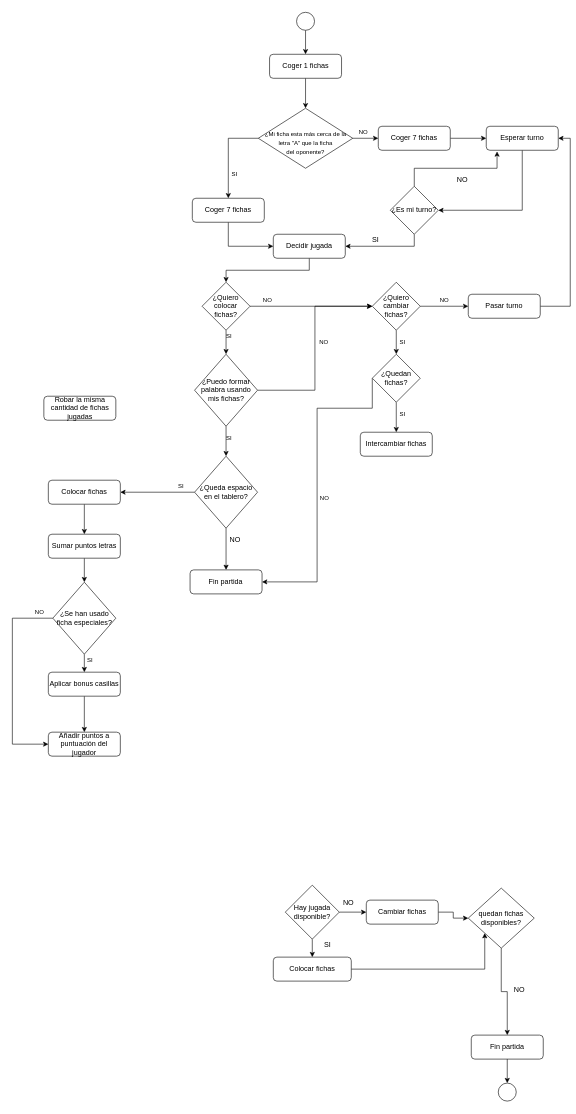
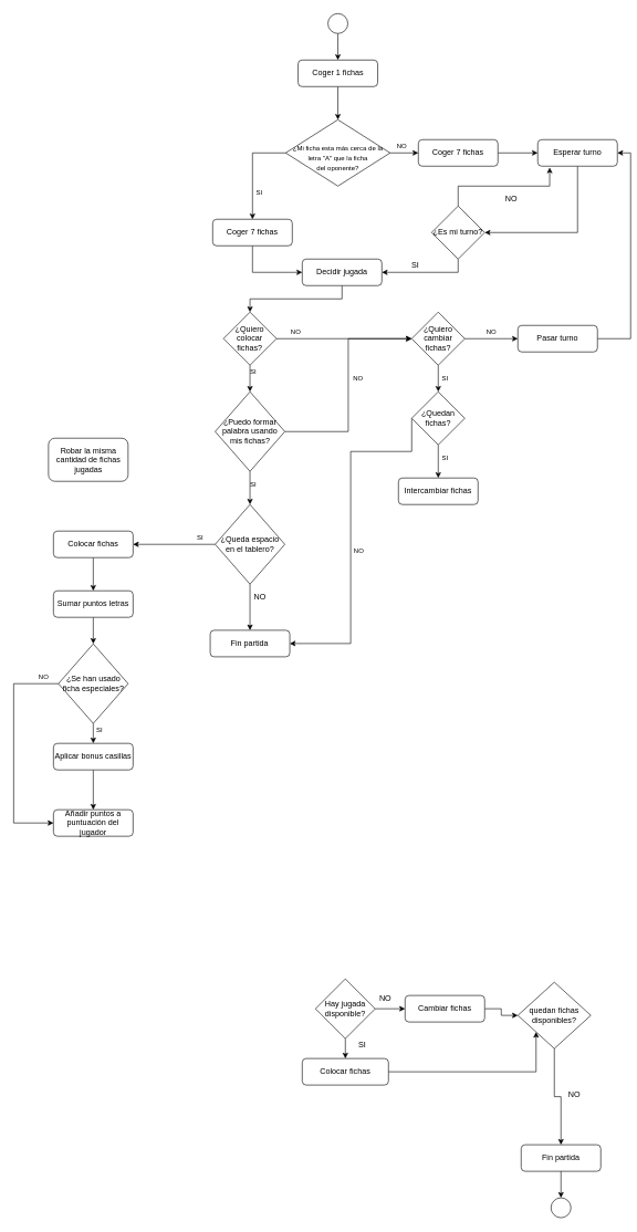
  <mxCell id="0" />
  <mxCell id="1" parent="0" />
  <mxCell id="2" style="edgeStyle=orthogonalEdgeStyle;rounded=0;orthogonalLoop=1;jettySize=auto;html=1;exitX=0.5;exitY=1;exitDx=0;exitDy=0;entryX=0.5;entryY=0;entryDx=0;entryDy=0;fontSize=10;" edge="1" parent="1" source="3" target="32"><mxGeometry relative="1" as="geometry" /></mxCell>
  <mxCell id="3" value="Coger 1 fichas" style="rounded=1;whiteSpace=wrap;html=1;fontSize=12;glass=0;strokeWidth=1;shadow=0;" parent="1" vertex="1"><mxGeometry x="448.75" y="90" width="120" height="40" as="geometry" /></mxCell>
  <mxCell id="4" style="edgeStyle=orthogonalEdgeStyle;rounded=0;orthogonalLoop=1;jettySize=auto;html=1;exitX=0.5;exitY=1;exitDx=0;exitDy=0;entryX=0.5;entryY=0;entryDx=0;entryDy=0;" parent="1" source="5" target="3" edge="1"><mxGeometry relative="1" as="geometry" /></mxCell>
  <mxCell id="5" value="" style="ellipse;whiteSpace=wrap;html=1;aspect=fixed;" parent="1" vertex="1"><mxGeometry x="493.75" y="20" width="30" height="30" as="geometry" /></mxCell>
  <mxCell id="6" style="edgeStyle=orthogonalEdgeStyle;rounded=0;orthogonalLoop=1;jettySize=auto;html=1;exitX=0.5;exitY=0;exitDx=0;exitDy=0;entryX=0.15;entryY=1.05;entryDx=0;entryDy=0;entryPerimeter=0;fontSize=10;" edge="1" parent="1" source="8" target="10"><mxGeometry relative="1" as="geometry" /></mxCell>
  <mxCell id="7" style="edgeStyle=orthogonalEdgeStyle;rounded=0;orthogonalLoop=1;jettySize=auto;html=1;exitX=0.5;exitY=1;exitDx=0;exitDy=0;fontSize=10;" edge="1" parent="1" source="8" target="13"><mxGeometry relative="1" as="geometry" /></mxCell>
  <mxCell id="8" value="¿Es mi turno?" style="rhombus;whiteSpace=wrap;html=1;" parent="1" vertex="1"><mxGeometry x="650" y="310" width="80" height="80" as="geometry" /></mxCell>
  <mxCell id="9" style="edgeStyle=orthogonalEdgeStyle;rounded=0;orthogonalLoop=1;jettySize=auto;html=1;exitX=0.5;exitY=1;exitDx=0;exitDy=0;entryX=1;entryY=0.5;entryDx=0;entryDy=0;fontSize=10;" edge="1" parent="1" source="10" target="8"><mxGeometry relative="1" as="geometry" /></mxCell>
  <mxCell id="10" value="Esperar turno" style="rounded=1;whiteSpace=wrap;html=1;fontSize=12;glass=0;strokeWidth=1;shadow=0;" parent="1" vertex="1"><mxGeometry x="810" y="210" width="120" height="40" as="geometry" /></mxCell>
  <mxCell id="11" value="NO" style="text;html=1;align=center;verticalAlign=middle;resizable=0;points=[];autosize=1;strokeColor=none;" parent="1" vertex="1"><mxGeometry x="755" y="290" width="30" height="20" as="geometry" /></mxCell>
  <mxCell id="12" style="edgeStyle=orthogonalEdgeStyle;rounded=0;orthogonalLoop=1;jettySize=auto;html=1;exitX=0.5;exitY=1;exitDx=0;exitDy=0;entryX=0.5;entryY=0;entryDx=0;entryDy=0;fontSize=10;" edge="1" parent="1" source="13" target="41"><mxGeometry relative="1" as="geometry" /></mxCell>
  <mxCell id="13" value="Decidir jugada" style="rounded=1;whiteSpace=wrap;html=1;fontSize=12;glass=0;strokeWidth=1;shadow=0;" parent="1" vertex="1"><mxGeometry x="455" y="390" width="120" height="40" as="geometry" /></mxCell>
  <mxCell id="14" style="edgeStyle=orthogonalEdgeStyle;rounded=0;orthogonalLoop=1;jettySize=auto;html=1;exitX=1;exitY=0.5;exitDx=0;exitDy=0;entryX=0;entryY=1;entryDx=0;entryDy=0;" parent="1" source="15" target="17" edge="1"><mxGeometry relative="1" as="geometry" /></mxCell>
  <mxCell id="15" value="Colocar fichas" style="rounded=1;whiteSpace=wrap;html=1;fontSize=12;glass=0;strokeWidth=1;shadow=0;" parent="1" vertex="1"><mxGeometry x="455" y="1595" width="130" height="40" as="geometry" /></mxCell>
  <mxCell id="16" style="edgeStyle=orthogonalEdgeStyle;rounded=0;orthogonalLoop=1;jettySize=auto;html=1;exitX=0.5;exitY=1;exitDx=0;exitDy=0;entryX=0.5;entryY=0;entryDx=0;entryDy=0;" parent="1" source="17" target="27" edge="1"><mxGeometry relative="1" as="geometry" /></mxCell>
  <mxCell id="17" value="quedan fichas disponibles?" style="rhombus;whiteSpace=wrap;html=1;" parent="1" vertex="1"><mxGeometry x="780" y="1480" width="110" height="100" as="geometry" /></mxCell>
  <mxCell id="18" style="edgeStyle=orthogonalEdgeStyle;rounded=0;orthogonalLoop=1;jettySize=auto;html=1;exitX=0.5;exitY=1;exitDx=0;exitDy=0;entryX=0.5;entryY=0;entryDx=0;entryDy=0;" parent="1" source="20" target="15" edge="1"><mxGeometry relative="1" as="geometry" /></mxCell>
  <mxCell id="19" style="edgeStyle=orthogonalEdgeStyle;rounded=0;orthogonalLoop=1;jettySize=auto;html=1;exitX=1;exitY=0.5;exitDx=0;exitDy=0;entryX=0;entryY=0.5;entryDx=0;entryDy=0;" parent="1" source="20" target="24" edge="1"><mxGeometry relative="1" as="geometry" /></mxCell>
  <mxCell id="20" value="Hay jugada disponible?" style="rhombus;whiteSpace=wrap;html=1;" parent="1" vertex="1"><mxGeometry x="475" y="1475" width="90" height="90" as="geometry" /></mxCell>
  <mxCell id="21" value="SI" style="text;html=1;align=center;verticalAlign=middle;resizable=0;points=[];autosize=1;strokeColor=none;" parent="1" vertex="1"><mxGeometry x="610" y="390" width="30" height="20" as="geometry" /></mxCell>
  <mxCell id="22" value="SI" style="text;html=1;align=center;verticalAlign=middle;resizable=0;points=[];autosize=1;strokeColor=none;" parent="1" vertex="1"><mxGeometry x="530" y="1565" width="30" height="20" as="geometry" /></mxCell>
  <mxCell id="23" style="edgeStyle=orthogonalEdgeStyle;rounded=0;orthogonalLoop=1;jettySize=auto;html=1;exitX=1;exitY=0.5;exitDx=0;exitDy=0;entryX=0;entryY=0.5;entryDx=0;entryDy=0;" parent="1" source="24" target="17" edge="1"><mxGeometry relative="1" as="geometry" /></mxCell>
  <mxCell id="24" value="Cambiar fichas" style="rounded=1;whiteSpace=wrap;html=1;fontSize=12;glass=0;strokeWidth=1;shadow=0;" parent="1" vertex="1"><mxGeometry x="610" y="1500" width="120" height="40" as="geometry" /></mxCell>
  <mxCell id="25" value="NO" style="text;html=1;align=center;verticalAlign=middle;resizable=0;points=[];autosize=1;strokeColor=none;" parent="1" vertex="1"><mxGeometry x="565" y="1495" width="30" height="20" as="geometry" /></mxCell>
  <mxCell id="26" style="edgeStyle=orthogonalEdgeStyle;rounded=0;orthogonalLoop=1;jettySize=auto;html=1;exitX=0.5;exitY=1;exitDx=0;exitDy=0;entryX=0.5;entryY=0;entryDx=0;entryDy=0;" parent="1" source="27" target="28" edge="1"><mxGeometry relative="1" as="geometry" /></mxCell>
  <mxCell id="27" value="Fin partida" style="rounded=1;whiteSpace=wrap;html=1;fontSize=12;glass=0;strokeWidth=1;shadow=0;" parent="1" vertex="1"><mxGeometry x="785" y="1725" width="120" height="40" as="geometry" /></mxCell>
  <mxCell id="28" value="" style="ellipse;whiteSpace=wrap;html=1;aspect=fixed;" parent="1" vertex="1"><mxGeometry x="830" y="1805" width="30" height="30" as="geometry" /></mxCell>
  <mxCell id="29" value="NO" style="text;html=1;align=center;verticalAlign=middle;resizable=0;points=[];autosize=1;strokeColor=none;" parent="1" vertex="1"><mxGeometry x="850" y="1639.5" width="30" height="20" as="geometry" /></mxCell>
  <mxCell id="30" style="edgeStyle=orthogonalEdgeStyle;rounded=0;orthogonalLoop=1;jettySize=auto;html=1;exitX=0;exitY=0.5;exitDx=0;exitDy=0;entryX=0.5;entryY=0;entryDx=0;entryDy=0;fontSize=10;" edge="1" parent="1" source="32" target="36"><mxGeometry relative="1" as="geometry" /></mxCell>
  <mxCell id="31" style="edgeStyle=orthogonalEdgeStyle;rounded=0;orthogonalLoop=1;jettySize=auto;html=1;exitX=1;exitY=0.5;exitDx=0;exitDy=0;fontSize=10;" edge="1" parent="1" source="32" target="38"><mxGeometry relative="1" as="geometry" /></mxCell>
  <mxCell id="32" value="&lt;span style=&quot;font-size: 10px&quot;&gt;&lt;br&gt;¿Mi ficha esta más cerca de la&lt;/span&gt;&lt;br&gt;&lt;span style=&quot;font-size: 10px&quot;&gt;letra &quot;A&quot; que la ficha&lt;/span&gt;&lt;br&gt;&lt;div&gt;&lt;span style=&quot;font-size: 10px&quot;&gt;del oponente?&lt;/span&gt;&lt;/div&gt;" style="rhombus;whiteSpace=wrap;html=1;rounded=0;align=center;" vertex="1" parent="1"><mxGeometry x="430" y="180" width="157.5" height="100" as="geometry" /></mxCell>
  <mxCell id="33" value="NO" style="text;html=1;align=center;verticalAlign=middle;resizable=0;points=[];autosize=1;strokeColor=none;fillColor=none;fontSize=10;" vertex="1" parent="1"><mxGeometry x="590" y="210" width="30" height="20" as="geometry" /></mxCell>
  <mxCell id="34" value="SI" style="text;html=1;align=center;verticalAlign=middle;resizable=0;points=[];autosize=1;strokeColor=none;fillColor=none;fontSize=10;" vertex="1" parent="1"><mxGeometry x="380" y="280" width="20" height="20" as="geometry" /></mxCell>
  <mxCell id="35" style="edgeStyle=orthogonalEdgeStyle;rounded=0;orthogonalLoop=1;jettySize=auto;html=1;exitX=0.5;exitY=1;exitDx=0;exitDy=0;entryX=0;entryY=0.5;entryDx=0;entryDy=0;fontSize=10;" edge="1" parent="1" source="36" target="13"><mxGeometry relative="1" as="geometry" /></mxCell>
  <mxCell id="36" value="Coger 7 fichas" style="rounded=1;whiteSpace=wrap;html=1;fontSize=12;glass=0;strokeWidth=1;shadow=0;" vertex="1" parent="1"><mxGeometry x="320" y="330" width="120" height="40" as="geometry" /></mxCell>
  <mxCell id="37" style="edgeStyle=orthogonalEdgeStyle;rounded=0;orthogonalLoop=1;jettySize=auto;html=1;exitX=1;exitY=0.5;exitDx=0;exitDy=0;entryX=0;entryY=0.5;entryDx=0;entryDy=0;fontSize=10;" edge="1" parent="1" source="38" target="10"><mxGeometry relative="1" as="geometry" /></mxCell>
  <mxCell id="38" value="Coger 7 fichas" style="rounded=1;whiteSpace=wrap;html=1;fontSize=12;glass=0;strokeWidth=1;shadow=0;" vertex="1" parent="1"><mxGeometry x="630" y="210" width="120" height="40" as="geometry" /></mxCell>
  <mxCell id="39" style="edgeStyle=orthogonalEdgeStyle;rounded=0;orthogonalLoop=1;jettySize=auto;html=1;exitX=1;exitY=0.5;exitDx=0;exitDy=0;entryX=0;entryY=0.5;entryDx=0;entryDy=0;fontSize=10;" edge="1" parent="1" source="41" target="44"><mxGeometry relative="1" as="geometry" /></mxCell>
  <mxCell id="40" style="edgeStyle=orthogonalEdgeStyle;rounded=0;orthogonalLoop=1;jettySize=auto;html=1;exitX=0.5;exitY=1;exitDx=0;exitDy=0;entryX=0.5;entryY=0;entryDx=0;entryDy=0;fontSize=10;" edge="1" parent="1" source="41" target="51"><mxGeometry relative="1" as="geometry" /></mxCell>
  <mxCell id="41" value="¿Quiero colocar fichas?" style="rhombus;whiteSpace=wrap;html=1;" vertex="1" parent="1"><mxGeometry x="336.25" y="470" width="80" height="80" as="geometry" /></mxCell>
  <mxCell id="42" style="edgeStyle=orthogonalEdgeStyle;rounded=0;orthogonalLoop=1;jettySize=auto;html=1;exitX=1;exitY=0.5;exitDx=0;exitDy=0;fontSize=10;entryX=0;entryY=0.5;entryDx=0;entryDy=0;" edge="1" parent="1" source="44" target="48"><mxGeometry relative="1" as="geometry"><mxPoint x="790" y="510" as="targetPoint" /></mxGeometry></mxCell>
  <mxCell id="43" style="edgeStyle=orthogonalEdgeStyle;rounded=0;orthogonalLoop=1;jettySize=auto;html=1;exitX=0.5;exitY=1;exitDx=0;exitDy=0;entryX=0.5;entryY=0;entryDx=0;entryDy=0;fontSize=10;" edge="1" parent="1" source="44" target="75"><mxGeometry relative="1" as="geometry" /></mxCell>
  <mxCell id="44" value="¿Quiero cambiar fichas?" style="rhombus;whiteSpace=wrap;html=1;" vertex="1" parent="1"><mxGeometry x="620" y="470" width="80" height="80" as="geometry" /></mxCell>
  <mxCell id="45" value="NO" style="text;html=1;align=center;verticalAlign=middle;resizable=0;points=[];autosize=1;strokeColor=none;fillColor=none;fontSize=10;" vertex="1" parent="1"><mxGeometry x="430" y="490" width="30" height="20" as="geometry" /></mxCell>
  <mxCell id="46" value="NO" style="text;html=1;align=center;verticalAlign=middle;resizable=0;points=[];autosize=1;strokeColor=none;fillColor=none;fontSize=10;" vertex="1" parent="1"><mxGeometry x="725" y="490" width="30" height="20" as="geometry" /></mxCell>
  <mxCell id="47" style="edgeStyle=orthogonalEdgeStyle;rounded=0;orthogonalLoop=1;jettySize=auto;html=1;exitX=1;exitY=0.5;exitDx=0;exitDy=0;entryX=1;entryY=0.5;entryDx=0;entryDy=0;fontSize=10;" edge="1" parent="1" source="48" target="10"><mxGeometry relative="1" as="geometry" /></mxCell>
  <mxCell id="48" value="Pasar turno" style="rounded=1;whiteSpace=wrap;html=1;fontSize=12;glass=0;strokeWidth=1;shadow=0;" vertex="1" parent="1"><mxGeometry x="780" y="490" width="120" height="40" as="geometry" /></mxCell>
  <mxCell id="49" style="edgeStyle=orthogonalEdgeStyle;rounded=0;orthogonalLoop=1;jettySize=auto;html=1;exitX=1;exitY=0.5;exitDx=0;exitDy=0;fontSize=10;entryX=0;entryY=0.5;entryDx=0;entryDy=0;" edge="1" parent="1" source="51" target="44"><mxGeometry relative="1" as="geometry" /></mxCell>
  <mxCell id="50" style="edgeStyle=orthogonalEdgeStyle;rounded=0;orthogonalLoop=1;jettySize=auto;html=1;exitX=0.5;exitY=1;exitDx=0;exitDy=0;entryX=0.5;entryY=0;entryDx=0;entryDy=0;fontSize=10;" edge="1" parent="1" source="51" target="55"><mxGeometry relative="1" as="geometry" /></mxCell>
  <mxCell id="51" value="¿Puedo formar palabra usando mis fichas?" style="rhombus;whiteSpace=wrap;html=1;" vertex="1" parent="1"><mxGeometry x="323.75" y="590" width="105" height="120" as="geometry" /></mxCell>
  <mxCell id="52" value="SI" style="text;html=1;align=center;verticalAlign=middle;resizable=0;points=[];autosize=1;strokeColor=none;fillColor=none;fontSize=10;" vertex="1" parent="1"><mxGeometry x="371.25" y="550" width="20" height="20" as="geometry" /></mxCell>
  <mxCell id="53" value="NO" style="text;html=1;align=center;verticalAlign=middle;resizable=0;points=[];autosize=1;strokeColor=none;fillColor=none;fontSize=10;" vertex="1" parent="1"><mxGeometry x="523.75" y="560" width="30" height="20" as="geometry" /></mxCell>
  <mxCell id="54" style="edgeStyle=orthogonalEdgeStyle;rounded=0;orthogonalLoop=1;jettySize=auto;html=1;exitX=0;exitY=0.5;exitDx=0;exitDy=0;entryX=1;entryY=0.5;entryDx=0;entryDy=0;fontSize=10;" edge="1" parent="1" source="55" target="61"><mxGeometry relative="1" as="geometry" /></mxCell>
  <mxCell id="55" value="¿Queda espacio en el tablero?" style="rhombus;whiteSpace=wrap;html=1;" vertex="1" parent="1"><mxGeometry x="323.75" y="760" width="105" height="120" as="geometry" /></mxCell>
  <mxCell id="56" style="edgeStyle=orthogonalEdgeStyle;rounded=0;orthogonalLoop=1;jettySize=auto;html=1;exitX=0.5;exitY=1;exitDx=0;exitDy=0;entryX=0.5;entryY=0;entryDx=0;entryDy=0;" edge="1" parent="1" target="57" source="55"><mxGeometry relative="1" as="geometry"><mxPoint x="415" y="860" as="sourcePoint" /></mxGeometry></mxCell>
  <mxCell id="57" value="Fin partida" style="rounded=1;whiteSpace=wrap;html=1;fontSize=12;glass=0;strokeWidth=1;shadow=0;" vertex="1" parent="1"><mxGeometry x="316.25" y="949.5" width="120" height="40" as="geometry" /></mxCell>
  <mxCell id="58" value="NO" style="text;html=1;align=center;verticalAlign=middle;resizable=0;points=[];autosize=1;strokeColor=none;" vertex="1" parent="1"><mxGeometry x="376.25" y="890" width="30" height="20" as="geometry" /></mxCell>
  <mxCell id="59" value="SI" style="text;html=1;align=center;verticalAlign=middle;resizable=0;points=[];autosize=1;strokeColor=none;fillColor=none;fontSize=10;" vertex="1" parent="1"><mxGeometry x="371.25" y="720" width="20" height="20" as="geometry" /></mxCell>
  <mxCell id="60" style="edgeStyle=orthogonalEdgeStyle;rounded=0;orthogonalLoop=1;jettySize=auto;html=1;exitX=0.5;exitY=1;exitDx=0;exitDy=0;entryX=0.5;entryY=0;entryDx=0;entryDy=0;fontSize=10;" edge="1" parent="1" source="61" target="64"><mxGeometry relative="1" as="geometry" /></mxCell>
  <mxCell id="61" value="Colocar fichas" style="rounded=1;whiteSpace=wrap;html=1;fontSize=12;glass=0;strokeWidth=1;shadow=0;" vertex="1" parent="1"><mxGeometry x="80" y="800" width="120" height="40" as="geometry" /></mxCell>
  <mxCell id="62" value="SI" style="text;html=1;align=center;verticalAlign=middle;resizable=0;points=[];autosize=1;strokeColor=none;fillColor=none;fontSize=10;" vertex="1" parent="1"><mxGeometry x="291.25" y="800" width="20" height="20" as="geometry" /></mxCell>
  <mxCell id="63" style="edgeStyle=orthogonalEdgeStyle;rounded=0;orthogonalLoop=1;jettySize=auto;html=1;exitX=0.5;exitY=1;exitDx=0;exitDy=0;entryX=0.5;entryY=0;entryDx=0;entryDy=0;fontSize=10;" edge="1" parent="1" source="64" target="67"><mxGeometry relative="1" as="geometry" /></mxCell>
  <mxCell id="64" value="Sumar puntos letras" style="rounded=1;whiteSpace=wrap;html=1;fontSize=12;glass=0;strokeWidth=1;shadow=0;" vertex="1" parent="1"><mxGeometry x="80" y="890" width="120" height="40" as="geometry" /></mxCell>
  <mxCell id="65" style="edgeStyle=orthogonalEdgeStyle;rounded=0;orthogonalLoop=1;jettySize=auto;html=1;exitX=0.5;exitY=1;exitDx=0;exitDy=0;entryX=0.5;entryY=0;entryDx=0;entryDy=0;fontSize=10;" edge="1" parent="1" source="67" target="70"><mxGeometry relative="1" as="geometry" /></mxCell>
  <mxCell id="66" style="edgeStyle=orthogonalEdgeStyle;rounded=0;orthogonalLoop=1;jettySize=auto;html=1;exitX=0;exitY=0.5;exitDx=0;exitDy=0;entryX=0;entryY=0.5;entryDx=0;entryDy=0;fontSize=10;" edge="1" parent="1" source="67" target="68"><mxGeometry relative="1" as="geometry"><Array as="points"><mxPoint x="20" y="1030" /><mxPoint x="20" y="1240" /></Array></mxGeometry></mxCell>
  <mxCell id="67" value="¿Se han usado ficha especiales?" style="rhombus;whiteSpace=wrap;html=1;" vertex="1" parent="1"><mxGeometry x="87.5" y="970" width="105" height="120" as="geometry" /></mxCell>
  <mxCell id="68" value="Añadir puntos a puntuación del jugador" style="rounded=1;whiteSpace=wrap;html=1;fontSize=12;glass=0;strokeWidth=1;shadow=0;" vertex="1" parent="1"><mxGeometry x="80" y="1220" width="120" height="40" as="geometry" /></mxCell>
  <mxCell id="69" style="edgeStyle=orthogonalEdgeStyle;rounded=0;orthogonalLoop=1;jettySize=auto;html=1;exitX=0.5;exitY=1;exitDx=0;exitDy=0;entryX=0.5;entryY=0;entryDx=0;entryDy=0;fontSize=10;" edge="1" parent="1" source="70" target="68"><mxGeometry relative="1" as="geometry" /></mxCell>
  <mxCell id="70" value="Aplicar bonus casillas" style="rounded=1;whiteSpace=wrap;html=1;fontSize=12;glass=0;strokeWidth=1;shadow=0;" vertex="1" parent="1"><mxGeometry x="80" y="1120" width="120" height="40" as="geometry" /></mxCell>
- <mxCell id="71" value="Robar la misma cantidad de fichas jugadas" style="rounded=1;whiteSpace=wrap;html=1;fontSize=12;glass=0;strokeWidth=1;shadow=0;" vertex="1" parent="1"><mxGeometry x="72.5" y="660" width="120" height="40" as="geometry" /></mxCell>
+ <mxCell id="71" value="Robar la misma cantidad de fichas jugadas" style="rounded=1;whiteSpace=wrap;html=1;fontSize=12;glass=0;strokeWidth=1;shadow=0;" vertex="1" parent="1"><mxGeometry x="72.5" y="660" width="120" height="65" as="geometry" /></mxCell>
  <mxCell id="72" value="Intercambiar fichas" style="rounded=1;whiteSpace=wrap;html=1;fontSize=12;glass=0;strokeWidth=1;shadow=0;" vertex="1" parent="1"><mxGeometry x="600" y="720" width="120" height="40" as="geometry" /></mxCell>
  <mxCell id="73" style="edgeStyle=orthogonalEdgeStyle;rounded=0;orthogonalLoop=1;jettySize=auto;html=1;exitX=0.5;exitY=1;exitDx=0;exitDy=0;entryX=0.5;entryY=0;entryDx=0;entryDy=0;fontSize=10;" edge="1" parent="1" source="75" target="72"><mxGeometry relative="1" as="geometry" /></mxCell>
  <mxCell id="74" style="edgeStyle=orthogonalEdgeStyle;rounded=0;orthogonalLoop=1;jettySize=auto;html=1;exitX=0;exitY=0.5;exitDx=0;exitDy=0;entryX=1;entryY=0.5;entryDx=0;entryDy=0;fontSize=10;" edge="1" parent="1" source="75" target="57"><mxGeometry relative="1" as="geometry"><Array as="points"><mxPoint x="620" y="680" /><mxPoint x="528" y="680" /><mxPoint x="528" y="969" /></Array></mxGeometry></mxCell>
  <mxCell id="75" value="¿Quedan fichas?" style="rhombus;whiteSpace=wrap;html=1;" vertex="1" parent="1"><mxGeometry x="620" y="590" width="80" height="80" as="geometry" /></mxCell>
  <mxCell id="76" value="SI" style="text;html=1;align=center;verticalAlign=middle;resizable=0;points=[];autosize=1;strokeColor=none;fillColor=none;fontSize=10;" vertex="1" parent="1"><mxGeometry x="660" y="680" width="20" height="20" as="geometry" /></mxCell>
  <mxCell id="77" value="SI" style="text;html=1;align=center;verticalAlign=middle;resizable=0;points=[];autosize=1;strokeColor=none;fillColor=none;fontSize=10;" vertex="1" parent="1"><mxGeometry x="660" y="560" width="20" height="20" as="geometry" /></mxCell>
  <mxCell id="78" value="NO" style="text;html=1;align=center;verticalAlign=middle;resizable=0;points=[];autosize=1;strokeColor=none;fillColor=none;fontSize=10;" vertex="1" parent="1"><mxGeometry x="525" y="820" width="30" height="20" as="geometry" /></mxCell>
  <mxCell id="79" value="SI" style="text;html=1;align=center;verticalAlign=middle;resizable=0;points=[];autosize=1;strokeColor=none;fillColor=none;fontSize=10;" vertex="1" parent="1"><mxGeometry x="138.75" y="1090" width="20" height="20" as="geometry" /></mxCell>
  <mxCell id="80" value="NO" style="text;html=1;align=center;verticalAlign=middle;resizable=0;points=[];autosize=1;strokeColor=none;fillColor=none;fontSize=10;" vertex="1" parent="1"><mxGeometry x="50" y="1010" width="30" height="20" as="geometry" /></mxCell>
